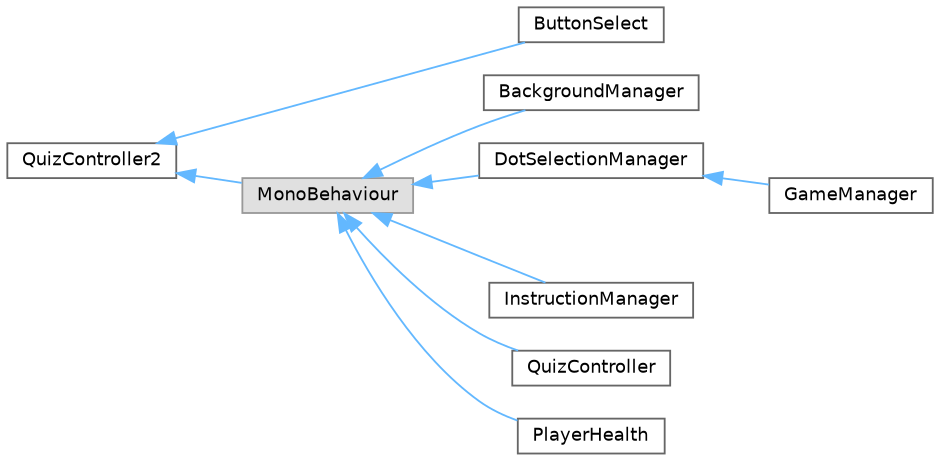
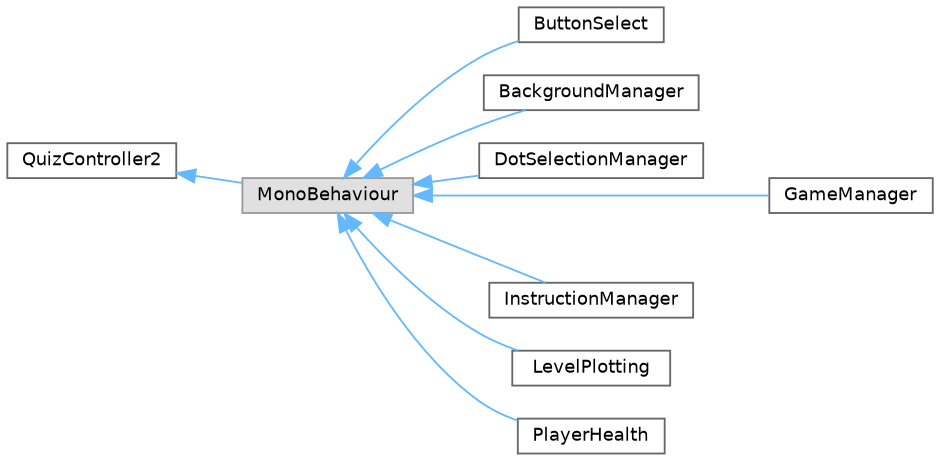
  digraph {
    rankdir=LR
    node [color=grey40 fillcolor=white fontname=Helvetica fontsize=10 shape=box style=filled]
    edge [color=steelblue1 dir=back fontname=Helvetica fontsize=10 labelfontname=Helvetica labelfontsize=10 style=solid]
    n1 [color=grey60 fillcolor="#E0E0E0" height=0.2 label=MonoBehaviour width=0.4]
    n2 [height=0.2 label=BackgroundManager width=0.4]
    n3 [height=0.2 label=ButtonSelect width=0.4]
    n4 [height=0.2 label=DotSelectionManager width=0.4]
    n5 [height=0.2 label=GameManager width=0.4]
    n6 [height=0.2 label=InstructionManager width=0.4]
-   n7 [height=0.2 label=QuizController width=0.4]
+   n7 [height=0.2 label=LevelPlotting width=0.4]
    n8 [height=0.2 label=PlayerHealth width=0.4]
    n9 [height=0.2 label=QuizController2 width=0.4]
    n1 -> n2
-   n9 -> n3
+   n1 -> n3
    n1 -> n4
-   n4 -> n5
+   n1 -> n5
    n1 -> n6
    n1 -> n7
    n1 -> n8
    n9 -> n1
  }
